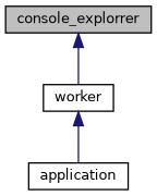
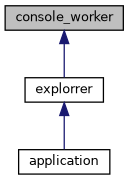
  digraph {
    node [color=black fillcolor=white fontname=Helvetica fontsize=10 shape=record style=filled]
    edge [color=midnightblue dir=back fontname=Helvetica fontsize=10 labelfontname=Helvetica labelfontsize=10 style=solid]
-   n1 [fillcolor=grey75 fontcolor=black height=0.2 label=console_explorrer width=0.4]
-   n2 [height=0.2 label=worker width=0.4]
+   n1 [fillcolor=grey75 fontcolor=black height=0.2 label=console_worker width=0.4]
+   n2 [height=0.2 label=explorrer width=0.4]
    n3 [height=0.2 label=application width=0.4]
    n1 -> n2
    n2 -> n3
  }
